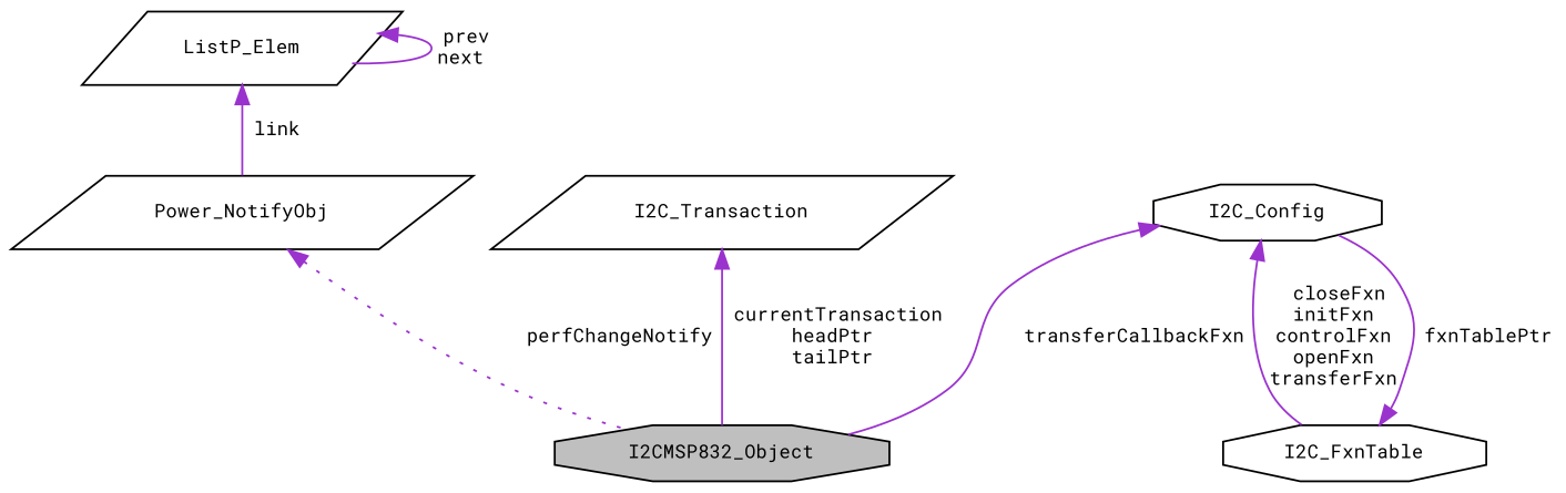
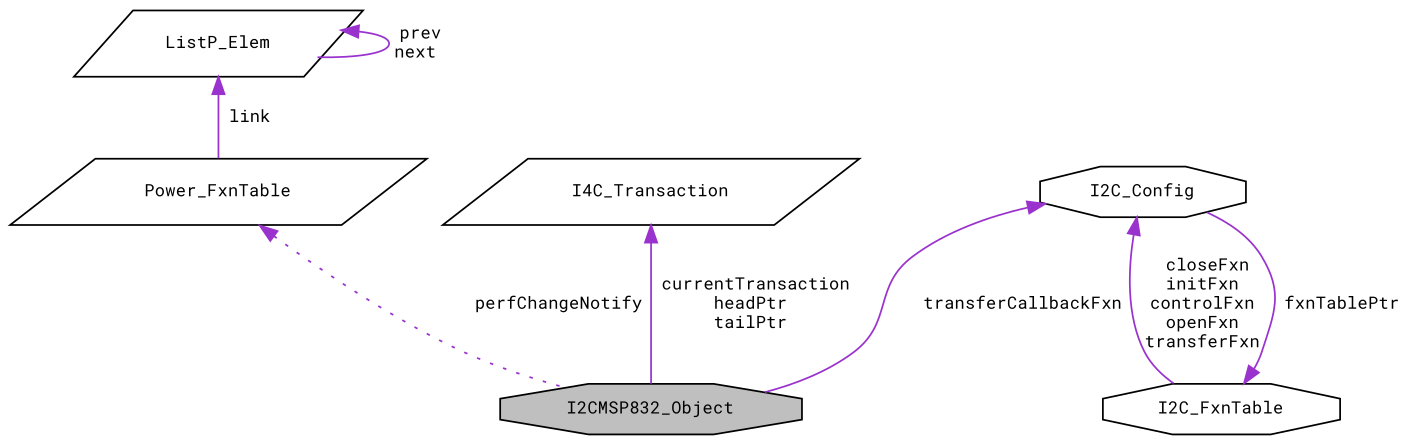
  digraph {
    fontname="Roboto Mono"
    node [color=black fillcolor=white fontname="Roboto Mono" fontsize=10 shape=octagon style=filled]
    edge [color=darkorchid3 dir=back fontname="Roboto Mono" fontsize=10 labelfontname=Helvetica labelfontsize=10 style=solid]
    n1 [fillcolor=grey75 fontcolor=black height=0.2 label=I2CMSP832_Object width=0.4]
-   n2 [height=0.2 label=Power_NotifyObj shape=parallelogram width=0.4]
+   n2 [height=0.2 label=Power_FxnTable shape=parallelogram width=0.4]
    n3 [height=0.2 label=ListP_Elem shape=parallelogram width=0.4]
-   n4 [height=0.2 label=I2C_Transaction shape=parallelogram width=0.4]
+   n4 [height=0.2 label=I4C_Transaction shape=parallelogram width=0.4]
    n5 [height=0.2 label=I2C_Config width=0.4]
    n6 [height=0.2 label=I2C_FxnTable width=0.4]
    n2 -> n1 [label=" perfChangeNotify" style=dotted]
    n3 -> n2 [label=" link"]
    n3 -> n3 [label=" prev\nnext"]
    n4 -> n1 [label=" currentTransaction\nheadPtr\ntailPtr"]
    n5 -> n1 [label=" transferCallbackFxn"]
    n5 -> n6 [label=" closeFxn\ninitFxn\ncontrolFxn\nopenFxn\ntransferFxn"]
    n6 -> n5 [label=" fxnTablePtr"]
  }
